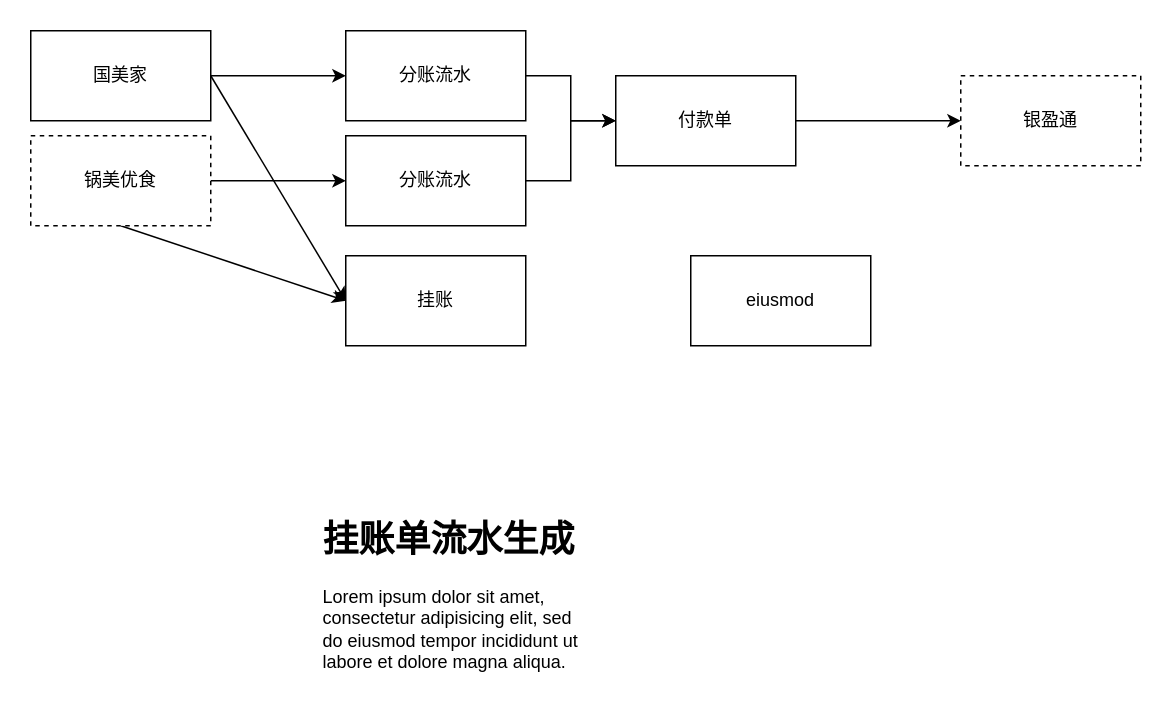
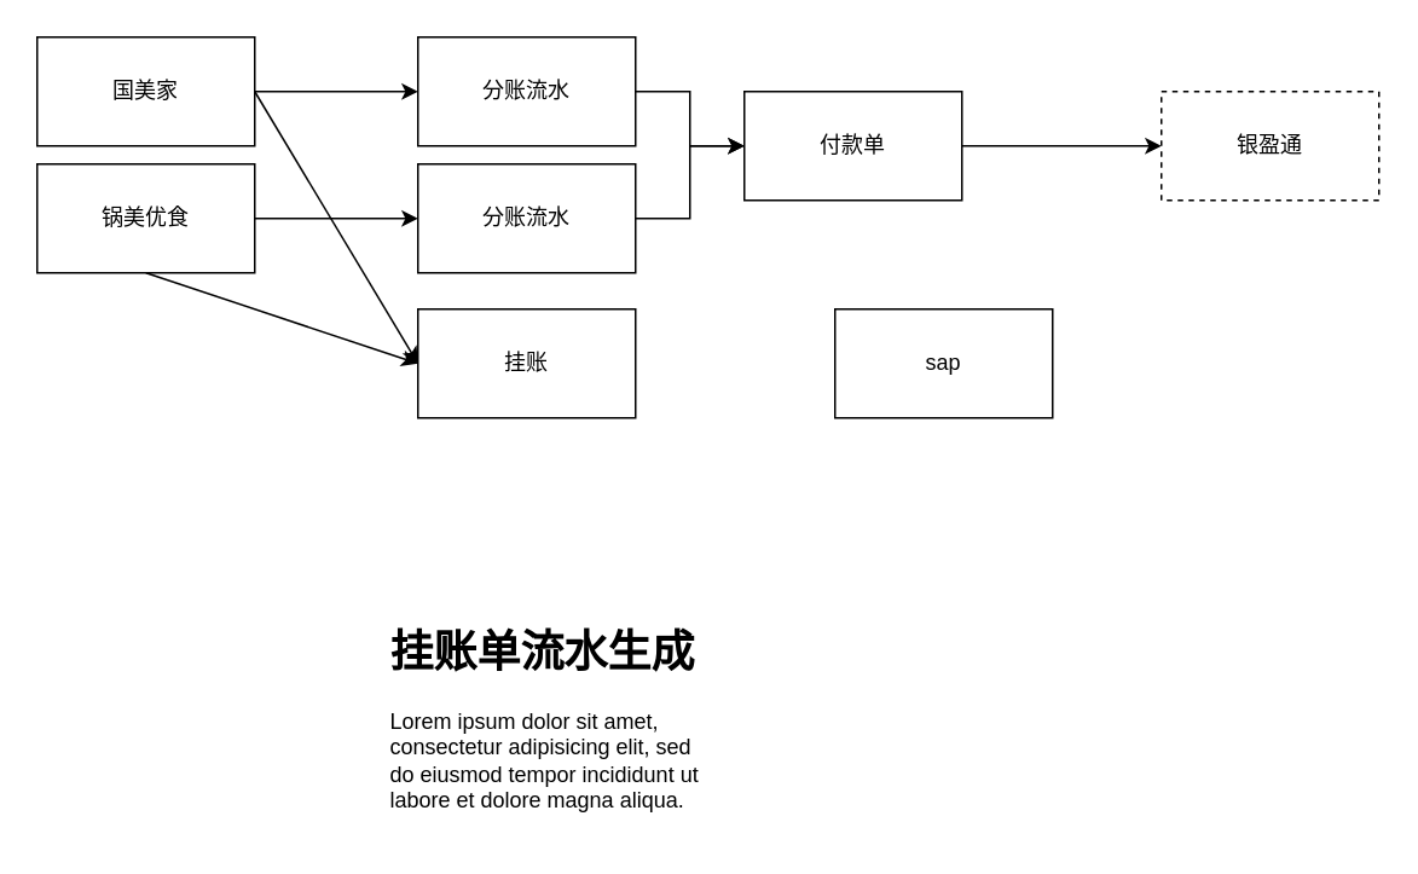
  <mxCell id="0" />
  <mxCell id="1" parent="0" />
  <mxCell id="2" style="edgeStyle=orthogonalEdgeStyle;rounded=0;orthogonalLoop=1;jettySize=auto;html=1;exitX=1;exitY=0.5;exitDx=0;exitDy=0;" edge="1" parent="1" source="4" target="16"><mxGeometry relative="1" as="geometry" /></mxCell>
  <mxCell id="3" style="edgeStyle=none;rounded=0;orthogonalLoop=1;jettySize=auto;html=1;exitX=1;exitY=0.5;exitDx=0;exitDy=0;" edge="1" parent="1" source="4"><mxGeometry relative="1" as="geometry"><mxPoint x="230" y="200" as="targetPoint" /></mxGeometry></mxCell>
  <mxCell id="4" value="国美家" style="rounded=0;whiteSpace=wrap;html=1;" vertex="1" parent="1"><mxGeometry x="20" y="20" width="120" height="60" as="geometry" /></mxCell>
  <mxCell id="5" style="edgeStyle=orthogonalEdgeStyle;rounded=0;orthogonalLoop=1;jettySize=auto;html=1;exitX=1;exitY=0.5;exitDx=0;exitDy=0;entryX=0;entryY=0.5;entryDx=0;entryDy=0;" edge="1" parent="1" source="7" target="9"><mxGeometry relative="1" as="geometry" /></mxCell>
  <mxCell id="6" style="edgeStyle=none;rounded=0;orthogonalLoop=1;jettySize=auto;html=1;exitX=0.5;exitY=1;exitDx=0;exitDy=0;entryX=0;entryY=0.5;entryDx=0;entryDy=0;" edge="1" parent="1" source="7" target="12"><mxGeometry relative="1" as="geometry" /></mxCell>
- <mxCell id="7" value="锅美优食" style="rounded=0;whiteSpace=wrap;html=1;dashed=1;" vertex="1" parent="1"><mxGeometry x="20" y="90" width="120" height="60" as="geometry" /></mxCell>
+ <mxCell id="7" value="锅美优食" style="rounded=0;whiteSpace=wrap;html=1;" vertex="1" parent="1"><mxGeometry x="20" y="90" width="120" height="60" as="geometry" /></mxCell>
  <mxCell id="8" style="edgeStyle=orthogonalEdgeStyle;rounded=0;orthogonalLoop=1;jettySize=auto;html=1;exitX=1;exitY=0.5;exitDx=0;exitDy=0;" edge="1" parent="1" source="9" target="11"><mxGeometry relative="1" as="geometry" /></mxCell>
  <mxCell id="9" value="分账流水" style="rounded=0;whiteSpace=wrap;html=1;" vertex="1" parent="1"><mxGeometry x="230" y="90" width="120" height="60" as="geometry" /></mxCell>
  <mxCell id="10" value="" style="edgeStyle=orthogonalEdgeStyle;rounded=0;orthogonalLoop=1;jettySize=auto;html=1;" edge="1" parent="1" source="11" target="14"><mxGeometry relative="1" as="geometry" /></mxCell>
  <mxCell id="11" value="付款单" style="whiteSpace=wrap;html=1;rounded=0;" vertex="1" parent="1"><mxGeometry x="410" y="50" width="120" height="60" as="geometry" /></mxCell>
  <mxCell id="12" value="挂账" style="whiteSpace=wrap;html=1;rounded=0;" vertex="1" parent="1"><mxGeometry x="230" y="170" width="120" height="60" as="geometry" /></mxCell>
- <mxCell id="13" value="eiusmod" style="whiteSpace=wrap;html=1;rounded=0;" vertex="1" parent="1"><mxGeometry x="460" y="170" width="120" height="60" as="geometry" /></mxCell>
+ <mxCell id="13" value="sap" style="whiteSpace=wrap;html=1;rounded=0;" vertex="1" parent="1"><mxGeometry x="460" y="170" width="120" height="60" as="geometry" /></mxCell>
  <mxCell id="14" value="银盈通" style="whiteSpace=wrap;html=1;rounded=0;dashed=1;" vertex="1" parent="1"><mxGeometry x="640" y="50" width="120" height="60" as="geometry" /></mxCell>
  <mxCell id="15" style="edgeStyle=orthogonalEdgeStyle;rounded=0;orthogonalLoop=1;jettySize=auto;html=1;exitX=1;exitY=0.5;exitDx=0;exitDy=0;" edge="1" parent="1" source="16" target="11"><mxGeometry relative="1" as="geometry" /></mxCell>
  <mxCell id="16" value="分账流水" style="rounded=0;whiteSpace=wrap;html=1;" vertex="1" parent="1"><mxGeometry x="230" y="20" width="120" height="60" as="geometry" /></mxCell>
  <mxCell id="17" value="&lt;h1&gt;挂账单流水生成&lt;/h1&gt;&lt;p&gt;Lorem ipsum dolor sit amet, consectetur adipisicing elit, sed do eiusmod tempor incididunt ut labore et dolore magna aliqua.&lt;/p&gt;" style="text;html=1;strokeColor=none;fillColor=none;spacing=5;spacingTop=-20;whiteSpace=wrap;overflow=hidden;rounded=0;" vertex="1" parent="1"><mxGeometry x="210" y="340" width="190" height="120" as="geometry" /></mxCell>
